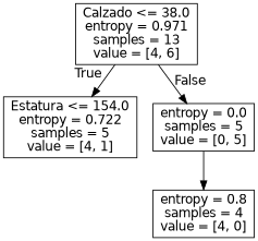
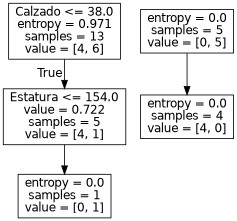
  digraph {
    fontname="DejaVu Sans"
    node [fontname="DejaVu Sans" shape=box]
    edge [fontname="DejaVu Sans"]
    n1 [label="Calzado <= 38.0\nentropy = 0.971\nsamples = 13\nvalue = [4, 6]"]
-   n2 [label="Estatura <= 154.0\nentropy = 0.722\nsamples = 5\nvalue = [4, 1]"]
+   n2 [label="Estatura <= 154.0\nvalue = 0.722\nsamples = 5\nvalue = [4, 1]"]
    n3 [label="entropy = 0.0\nsamples = 5\nvalue = [0, 5]"]
-   n5 [label="entropy = 0.8\nsamples = 4\nvalue = [4, 0]"]
+   n4 [label="entropy = 0.0\nsamples = 1\nvalue = [0, 1]"]
+   n5 [label="entropy = 0.0\nsamples = 4\nvalue = [4, 0]"]
    n1 -> n2 [headlabel=True labelangle=45 labeldistance=2.5]
-   n1 -> n3 [headlabel=False labelangle=-45 labeldistance=2.5]
+   n2 -> n4
    n3 -> n5
  }
